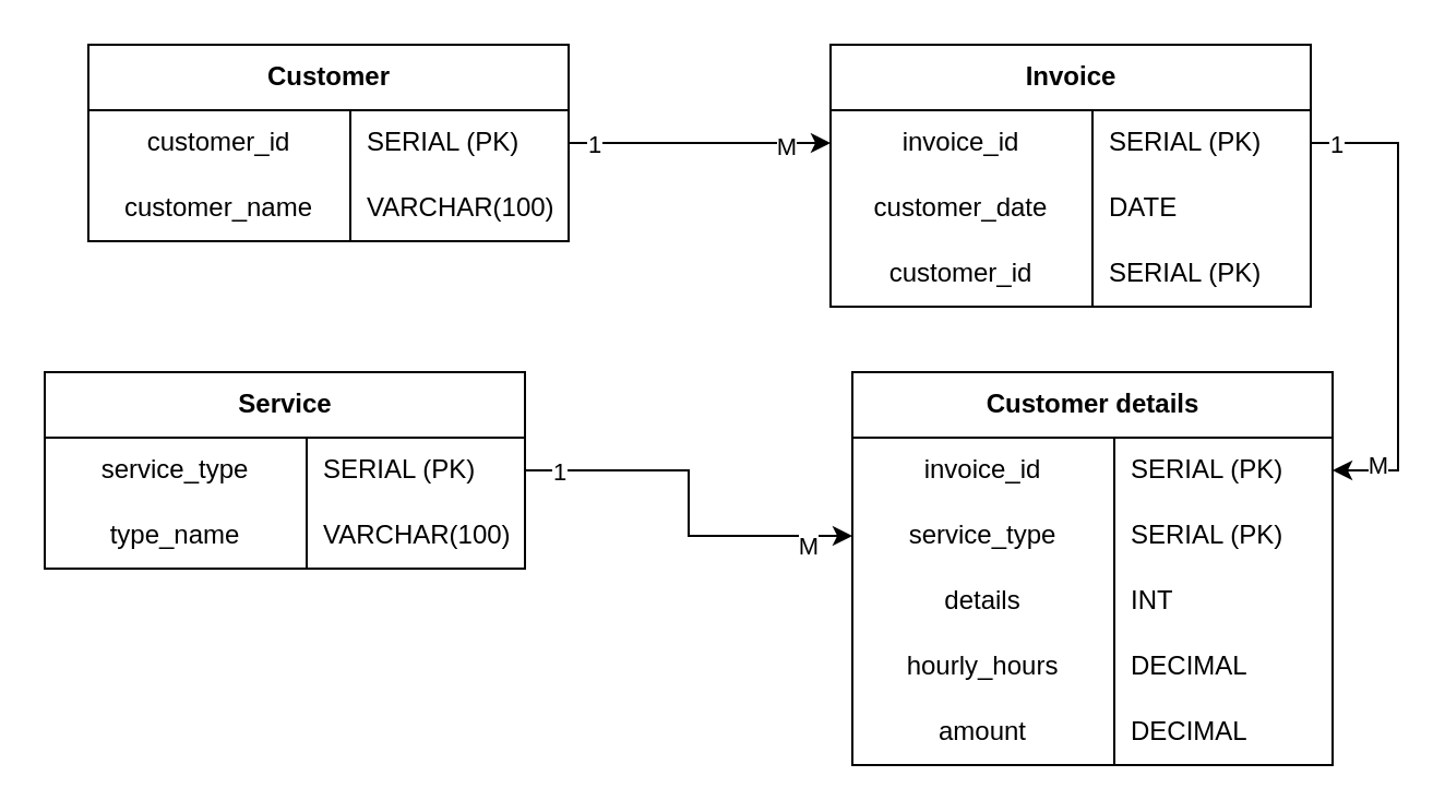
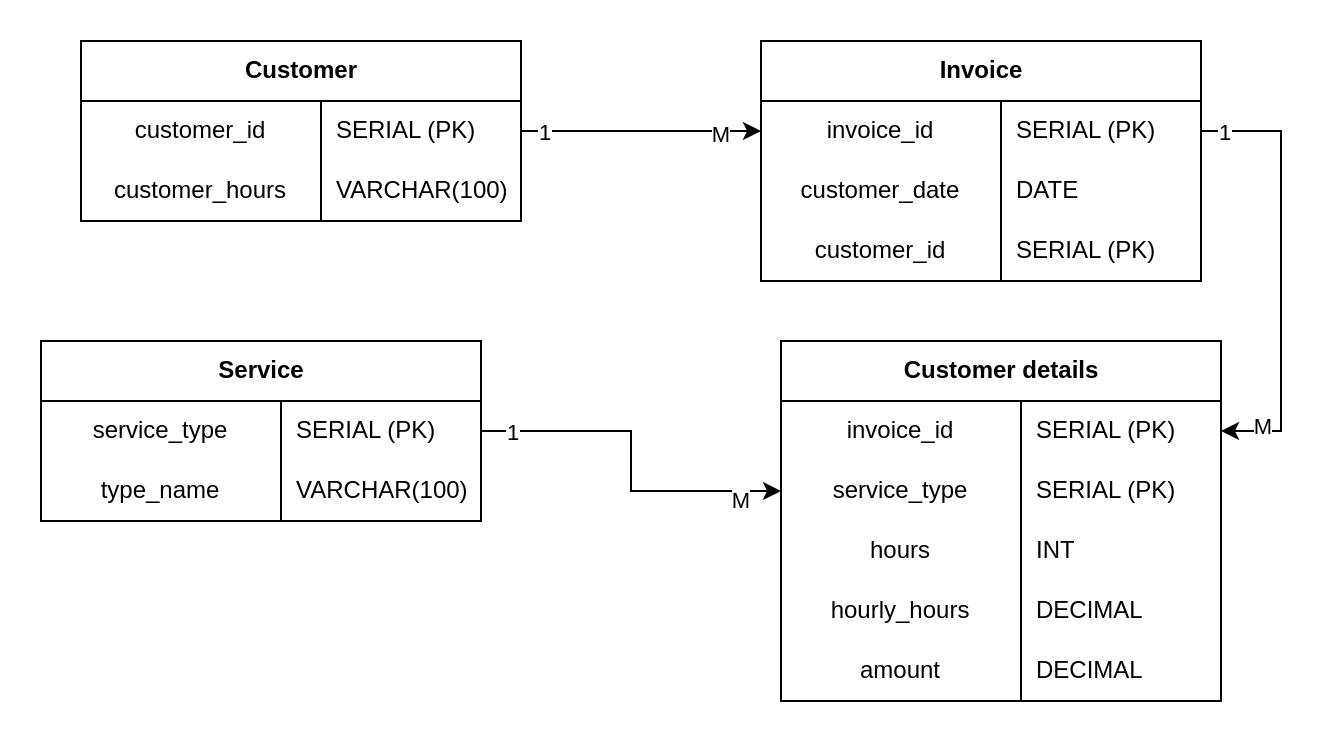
  <mxCell id="0" />
  <mxCell id="1" parent="0" />
  <mxCell id="2" value="Service" style="shape=table;startSize=30;container=1;collapsible=1;childLayout=tableLayout;fixedRows=1;rowLines=0;fontStyle=1;align=center;resizeLast=1;html=1;" vertex="1" parent="1"><mxGeometry x="20" y="170" width="220" height="90" as="geometry" /></mxCell>
  <mxCell id="3" value="" style="shape=tableRow;horizontal=0;startSize=0;swimlaneHead=0;swimlaneBody=0;fillColor=none;collapsible=0;dropTarget=0;points=[[0,0.5],[1,0.5]];portConstraint=eastwest;top=0;left=0;right=0;bottom=0;" vertex="1" parent="2"><mxGeometry y="30" width="220" height="30" as="geometry" /></mxCell>
  <mxCell id="4" value="&lt;div style=&quot;text-align: left;&quot;&gt;&lt;span style=&quot;text-wrap-mode: nowrap;&quot;&gt;service_type&lt;/span&gt;&lt;/div&gt;" style="shape=partialRectangle;connectable=0;fillColor=none;top=0;left=0;bottom=0;right=0;editable=1;overflow=hidden;whiteSpace=wrap;html=1;" vertex="1" parent="3"><mxGeometry width="120" height="30" as="geometry"><mxRectangle width="120" height="30" as="alternateBounds" /></mxGeometry></mxCell>
  <mxCell id="5" value="SERIAL (PK)" style="shape=partialRectangle;connectable=0;fillColor=none;top=0;left=0;bottom=0;right=0;align=left;spacingLeft=6;overflow=hidden;whiteSpace=wrap;html=1;" vertex="1" parent="3"><mxGeometry x="120" width="100" height="30" as="geometry"><mxRectangle width="100" height="30" as="alternateBounds" /></mxGeometry></mxCell>
  <mxCell id="6" value="" style="shape=tableRow;horizontal=0;startSize=0;swimlaneHead=0;swimlaneBody=0;fillColor=none;collapsible=0;dropTarget=0;points=[[0,0.5],[1,0.5]];portConstraint=eastwest;top=0;left=0;right=0;bottom=0;" vertex="1" parent="2"><mxGeometry y="60" width="220" height="30" as="geometry" /></mxCell>
  <mxCell id="7" value="&lt;span style=&quot;text-align: left;&quot;&gt;type_name&lt;/span&gt;" style="shape=partialRectangle;connectable=0;fillColor=none;top=0;left=0;bottom=0;right=0;editable=1;overflow=hidden;whiteSpace=wrap;html=1;" vertex="1" parent="6"><mxGeometry width="120" height="30" as="geometry"><mxRectangle width="120" height="30" as="alternateBounds" /></mxGeometry></mxCell>
  <mxCell id="8" value="VARCHAR(100)" style="shape=partialRectangle;connectable=0;fillColor=none;top=0;left=0;bottom=0;right=0;align=left;spacingLeft=6;overflow=hidden;whiteSpace=wrap;html=1;" vertex="1" parent="6"><mxGeometry x="120" width="100" height="30" as="geometry"><mxRectangle width="100" height="30" as="alternateBounds" /></mxGeometry></mxCell>
  <mxCell id="9" value="Customer" style="shape=table;startSize=30;container=1;collapsible=1;childLayout=tableLayout;fixedRows=1;rowLines=0;fontStyle=1;align=center;resizeLast=1;html=1;" vertex="1" parent="1"><mxGeometry x="40" y="20" width="220" height="90" as="geometry" /></mxCell>
  <mxCell id="10" value="" style="shape=tableRow;horizontal=0;startSize=0;swimlaneHead=0;swimlaneBody=0;fillColor=none;collapsible=0;dropTarget=0;points=[[0,0.5],[1,0.5]];portConstraint=eastwest;top=0;left=0;right=0;bottom=0;" vertex="1" parent="9"><mxGeometry y="30" width="220" height="30" as="geometry" /></mxCell>
  <mxCell id="11" value="&lt;div style=&quot;text-align: left;&quot;&gt;&lt;span style=&quot;text-wrap-mode: nowrap;&quot;&gt;customer_id&lt;/span&gt;&lt;/div&gt;" style="shape=partialRectangle;connectable=0;fillColor=none;top=0;left=0;bottom=0;right=0;editable=1;overflow=hidden;whiteSpace=wrap;html=1;" vertex="1" parent="10"><mxGeometry width="120" height="30" as="geometry"><mxRectangle width="120" height="30" as="alternateBounds" /></mxGeometry></mxCell>
  <mxCell id="12" value="SERIAL (PK)" style="shape=partialRectangle;connectable=0;fillColor=none;top=0;left=0;bottom=0;right=0;align=left;spacingLeft=6;overflow=hidden;whiteSpace=wrap;html=1;" vertex="1" parent="10"><mxGeometry x="120" width="100" height="30" as="geometry"><mxRectangle width="100" height="30" as="alternateBounds" /></mxGeometry></mxCell>
  <mxCell id="13" value="" style="shape=tableRow;horizontal=0;startSize=0;swimlaneHead=0;swimlaneBody=0;fillColor=none;collapsible=0;dropTarget=0;points=[[0,0.5],[1,0.5]];portConstraint=eastwest;top=0;left=0;right=0;bottom=0;" vertex="1" parent="9"><mxGeometry y="60" width="220" height="30" as="geometry" /></mxCell>
- <mxCell id="14" value="&lt;span style=&quot;text-align: left;&quot;&gt;customer_name&lt;/span&gt;" style="shape=partialRectangle;connectable=0;fillColor=none;top=0;left=0;bottom=0;right=0;editable=1;overflow=hidden;whiteSpace=wrap;html=1;" vertex="1" parent="13"><mxGeometry width="120" height="30" as="geometry"><mxRectangle width="120" height="30" as="alternateBounds" /></mxGeometry></mxCell>
+ <mxCell id="14" value="&lt;span style=&quot;text-align: left;&quot;&gt;customer_hours&lt;/span&gt;" style="shape=partialRectangle;connectable=0;fillColor=none;top=0;left=0;bottom=0;right=0;editable=1;overflow=hidden;whiteSpace=wrap;html=1;" vertex="1" parent="13"><mxGeometry width="120" height="30" as="geometry"><mxRectangle width="120" height="30" as="alternateBounds" /></mxGeometry></mxCell>
  <mxCell id="15" value="VARCHAR(100)" style="shape=partialRectangle;connectable=0;fillColor=none;top=0;left=0;bottom=0;right=0;align=left;spacingLeft=6;overflow=hidden;whiteSpace=wrap;html=1;" vertex="1" parent="13"><mxGeometry x="120" width="100" height="30" as="geometry"><mxRectangle width="100" height="30" as="alternateBounds" /></mxGeometry></mxCell>
  <mxCell id="16" value="Invoice" style="shape=table;startSize=30;container=1;collapsible=1;childLayout=tableLayout;fixedRows=1;rowLines=0;fontStyle=1;align=center;resizeLast=1;html=1;" vertex="1" parent="1"><mxGeometry x="380" y="20" width="220" height="120" as="geometry" /></mxCell>
  <mxCell id="17" value="" style="shape=tableRow;horizontal=0;startSize=0;swimlaneHead=0;swimlaneBody=0;fillColor=none;collapsible=0;dropTarget=0;points=[[0,0.5],[1,0.5]];portConstraint=eastwest;top=0;left=0;right=0;bottom=0;" vertex="1" parent="16"><mxGeometry y="30" width="220" height="30" as="geometry" /></mxCell>
  <mxCell id="18" value="&lt;div style=&quot;text-align: left;&quot;&gt;&lt;span style=&quot;text-wrap-mode: nowrap;&quot;&gt;invoice_id&lt;/span&gt;&lt;/div&gt;" style="shape=partialRectangle;connectable=0;fillColor=none;top=0;left=0;bottom=0;right=0;editable=1;overflow=hidden;whiteSpace=wrap;html=1;" vertex="1" parent="17"><mxGeometry width="120" height="30" as="geometry"><mxRectangle width="120" height="30" as="alternateBounds" /></mxGeometry></mxCell>
  <mxCell id="19" value="SERIAL (PK)" style="shape=partialRectangle;connectable=0;fillColor=none;top=0;left=0;bottom=0;right=0;align=left;spacingLeft=6;overflow=hidden;whiteSpace=wrap;html=1;" vertex="1" parent="17"><mxGeometry x="120" width="100" height="30" as="geometry"><mxRectangle width="100" height="30" as="alternateBounds" /></mxGeometry></mxCell>
  <mxCell id="20" value="" style="shape=tableRow;horizontal=0;startSize=0;swimlaneHead=0;swimlaneBody=0;fillColor=none;collapsible=0;dropTarget=0;points=[[0,0.5],[1,0.5]];portConstraint=eastwest;top=0;left=0;right=0;bottom=0;" vertex="1" parent="16"><mxGeometry y="60" width="220" height="30" as="geometry" /></mxCell>
  <mxCell id="21" value="&lt;span style=&quot;text-align: left;&quot;&gt;customer_date&lt;/span&gt;" style="shape=partialRectangle;connectable=0;fillColor=none;top=0;left=0;bottom=0;right=0;editable=1;overflow=hidden;whiteSpace=wrap;html=1;" vertex="1" parent="20"><mxGeometry width="120" height="30" as="geometry"><mxRectangle width="120" height="30" as="alternateBounds" /></mxGeometry></mxCell>
  <mxCell id="22" value="DATE" style="shape=partialRectangle;connectable=0;fillColor=none;top=0;left=0;bottom=0;right=0;align=left;spacingLeft=6;overflow=hidden;whiteSpace=wrap;html=1;" vertex="1" parent="20"><mxGeometry x="120" width="100" height="30" as="geometry"><mxRectangle width="100" height="30" as="alternateBounds" /></mxGeometry></mxCell>
  <mxCell id="23" value="" style="shape=tableRow;horizontal=0;startSize=0;swimlaneHead=0;swimlaneBody=0;fillColor=none;collapsible=0;dropTarget=0;points=[[0,0.5],[1,0.5]];portConstraint=eastwest;top=0;left=0;right=0;bottom=0;" vertex="1" parent="16"><mxGeometry y="90" width="220" height="30" as="geometry" /></mxCell>
  <mxCell id="24" value="customer_id" style="shape=partialRectangle;connectable=0;fillColor=none;top=0;left=0;bottom=0;right=0;editable=1;overflow=hidden;whiteSpace=wrap;html=1;" vertex="1" parent="23"><mxGeometry width="120" height="30" as="geometry"><mxRectangle width="120" height="30" as="alternateBounds" /></mxGeometry></mxCell>
  <mxCell id="25" value="SERIAL (PK)" style="shape=partialRectangle;connectable=0;fillColor=none;top=0;left=0;bottom=0;right=0;align=left;spacingLeft=6;overflow=hidden;whiteSpace=wrap;html=1;" vertex="1" parent="23"><mxGeometry x="120" width="100" height="30" as="geometry"><mxRectangle width="100" height="30" as="alternateBounds" /></mxGeometry></mxCell>
  <mxCell id="26" value="Customer details" style="shape=table;startSize=30;container=1;collapsible=1;childLayout=tableLayout;fixedRows=1;rowLines=0;fontStyle=1;align=center;resizeLast=1;html=1;" vertex="1" parent="1"><mxGeometry x="390" y="170" width="220" height="180" as="geometry" /></mxCell>
  <mxCell id="27" value="" style="shape=tableRow;horizontal=0;startSize=0;swimlaneHead=0;swimlaneBody=0;fillColor=none;collapsible=0;dropTarget=0;points=[[0,0.5],[1,0.5]];portConstraint=eastwest;top=0;left=0;right=0;bottom=0;" vertex="1" parent="26"><mxGeometry y="30" width="220" height="30" as="geometry" /></mxCell>
  <mxCell id="28" value="&lt;div style=&quot;text-align: left;&quot;&gt;&lt;span style=&quot;text-wrap-mode: nowrap;&quot;&gt;invoice_id&lt;/span&gt;&lt;/div&gt;" style="shape=partialRectangle;connectable=0;fillColor=none;top=0;left=0;bottom=0;right=0;editable=1;overflow=hidden;whiteSpace=wrap;html=1;" vertex="1" parent="27"><mxGeometry width="120" height="30" as="geometry"><mxRectangle width="120" height="30" as="alternateBounds" /></mxGeometry></mxCell>
  <mxCell id="29" value="SERIAL (PK)" style="shape=partialRectangle;connectable=0;fillColor=none;top=0;left=0;bottom=0;right=0;align=left;spacingLeft=6;overflow=hidden;whiteSpace=wrap;html=1;" vertex="1" parent="27"><mxGeometry x="120" width="100" height="30" as="geometry"><mxRectangle width="100" height="30" as="alternateBounds" /></mxGeometry></mxCell>
  <mxCell id="30" value="" style="shape=tableRow;horizontal=0;startSize=0;swimlaneHead=0;swimlaneBody=0;fillColor=none;collapsible=0;dropTarget=0;points=[[0,0.5],[1,0.5]];portConstraint=eastwest;top=0;left=0;right=0;bottom=0;" vertex="1" parent="26"><mxGeometry y="60" width="220" height="30" as="geometry" /></mxCell>
  <mxCell id="31" value="service_type" style="shape=partialRectangle;connectable=0;fillColor=none;top=0;left=0;bottom=0;right=0;editable=1;overflow=hidden;whiteSpace=wrap;html=1;" vertex="1" parent="30"><mxGeometry width="120" height="30" as="geometry"><mxRectangle width="120" height="30" as="alternateBounds" /></mxGeometry></mxCell>
  <mxCell id="32" value="SERIAL (PK)" style="shape=partialRectangle;connectable=0;fillColor=none;top=0;left=0;bottom=0;right=0;align=left;spacingLeft=6;overflow=hidden;whiteSpace=wrap;html=1;" vertex="1" parent="30"><mxGeometry x="120" width="100" height="30" as="geometry"><mxRectangle width="100" height="30" as="alternateBounds" /></mxGeometry></mxCell>
  <mxCell id="33" value="" style="shape=tableRow;horizontal=0;startSize=0;swimlaneHead=0;swimlaneBody=0;fillColor=none;collapsible=0;dropTarget=0;points=[[0,0.5],[1,0.5]];portConstraint=eastwest;top=0;left=0;right=0;bottom=0;" vertex="1" parent="26"><mxGeometry y="90" width="220" height="30" as="geometry" /></mxCell>
- <mxCell id="34" value="details" style="shape=partialRectangle;connectable=0;fillColor=none;top=0;left=0;bottom=0;right=0;editable=1;overflow=hidden;whiteSpace=wrap;html=1;" vertex="1" parent="33"><mxGeometry width="120" height="30" as="geometry"><mxRectangle width="120" height="30" as="alternateBounds" /></mxGeometry></mxCell>
+ <mxCell id="34" value="hours" style="shape=partialRectangle;connectable=0;fillColor=none;top=0;left=0;bottom=0;right=0;editable=1;overflow=hidden;whiteSpace=wrap;html=1;" vertex="1" parent="33"><mxGeometry width="120" height="30" as="geometry"><mxRectangle width="120" height="30" as="alternateBounds" /></mxGeometry></mxCell>
  <mxCell id="35" value="INT" style="shape=partialRectangle;connectable=0;fillColor=none;top=0;left=0;bottom=0;right=0;align=left;spacingLeft=6;overflow=hidden;whiteSpace=wrap;html=1;" vertex="1" parent="33"><mxGeometry x="120" width="100" height="30" as="geometry"><mxRectangle width="100" height="30" as="alternateBounds" /></mxGeometry></mxCell>
  <mxCell id="36" value="" style="shape=tableRow;horizontal=0;startSize=0;swimlaneHead=0;swimlaneBody=0;fillColor=none;collapsible=0;dropTarget=0;points=[[0,0.5],[1,0.5]];portConstraint=eastwest;top=0;left=0;right=0;bottom=0;" vertex="1" parent="26"><mxGeometry y="120" width="220" height="30" as="geometry" /></mxCell>
  <mxCell id="37" value="hourly_hours" style="shape=partialRectangle;connectable=0;fillColor=none;top=0;left=0;bottom=0;right=0;editable=1;overflow=hidden;whiteSpace=wrap;html=1;" vertex="1" parent="36"><mxGeometry width="120" height="30" as="geometry"><mxRectangle width="120" height="30" as="alternateBounds" /></mxGeometry></mxCell>
  <mxCell id="38" value="DECIMAL" style="shape=partialRectangle;connectable=0;fillColor=none;top=0;left=0;bottom=0;right=0;align=left;spacingLeft=6;overflow=hidden;whiteSpace=wrap;html=1;" vertex="1" parent="36"><mxGeometry x="120" width="100" height="30" as="geometry"><mxRectangle width="100" height="30" as="alternateBounds" /></mxGeometry></mxCell>
  <mxCell id="39" value="" style="shape=tableRow;horizontal=0;startSize=0;swimlaneHead=0;swimlaneBody=0;fillColor=none;collapsible=0;dropTarget=0;points=[[0,0.5],[1,0.5]];portConstraint=eastwest;top=0;left=0;right=0;bottom=0;" vertex="1" parent="26"><mxGeometry y="150" width="220" height="30" as="geometry" /></mxCell>
  <mxCell id="40" value="amount" style="shape=partialRectangle;connectable=0;fillColor=none;top=0;left=0;bottom=0;right=0;editable=1;overflow=hidden;whiteSpace=wrap;html=1;" vertex="1" parent="39"><mxGeometry width="120" height="30" as="geometry"><mxRectangle width="120" height="30" as="alternateBounds" /></mxGeometry></mxCell>
  <mxCell id="41" value="DECIMAL" style="shape=partialRectangle;connectable=0;fillColor=none;top=0;left=0;bottom=0;right=0;align=left;spacingLeft=6;overflow=hidden;whiteSpace=wrap;html=1;" vertex="1" parent="39"><mxGeometry x="120" width="100" height="30" as="geometry"><mxRectangle width="100" height="30" as="alternateBounds" /></mxGeometry></mxCell>
  <mxCell id="42" style="edgeStyle=orthogonalEdgeStyle;rounded=0;orthogonalLoop=1;jettySize=auto;html=1;exitX=1;exitY=0.5;exitDx=0;exitDy=0;entryX=0;entryY=0.5;entryDx=0;entryDy=0;" edge="1" parent="1" source="10" target="17"><mxGeometry relative="1" as="geometry" /></mxCell>
  <mxCell id="43" value="1" style="edgeLabel;html=1;align=center;verticalAlign=middle;resizable=0;points=[];" vertex="1" connectable="0" parent="42"><mxGeometry x="-0.824" relative="1" as="geometry"><mxPoint as="offset" /></mxGeometry></mxCell>
  <mxCell id="44" value="M" style="edgeLabel;html=1;align=center;verticalAlign=middle;resizable=0;points=[];" vertex="1" connectable="0" parent="42"><mxGeometry x="0.651" y="-1" relative="1" as="geometry"><mxPoint as="offset" /></mxGeometry></mxCell>
  <mxCell id="45" style="edgeStyle=orthogonalEdgeStyle;rounded=0;orthogonalLoop=1;jettySize=auto;html=1;exitX=1;exitY=0.5;exitDx=0;exitDy=0;entryX=1;entryY=0.5;entryDx=0;entryDy=0;" edge="1" parent="1" source="17" target="27"><mxGeometry relative="1" as="geometry"><Array as="points"><mxPoint x="640" y="65" /><mxPoint x="640" y="215" /></Array></mxGeometry></mxCell>
  <mxCell id="46" value="1" style="edgeLabel;html=1;align=center;verticalAlign=middle;resizable=0;points=[];" vertex="1" connectable="0" parent="45"><mxGeometry x="-0.912" relative="1" as="geometry"><mxPoint x="1" as="offset" /></mxGeometry></mxCell>
  <mxCell id="47" value="M" style="edgeLabel;html=1;align=center;verticalAlign=middle;resizable=0;points=[];" vertex="1" connectable="0" parent="45"><mxGeometry x="0.889" y="-3" relative="1" as="geometry"><mxPoint x="8" as="offset" /></mxGeometry></mxCell>
  <mxCell id="48" style="edgeStyle=orthogonalEdgeStyle;rounded=0;orthogonalLoop=1;jettySize=auto;html=1;exitX=1;exitY=0.5;exitDx=0;exitDy=0;entryX=0;entryY=0.5;entryDx=0;entryDy=0;" edge="1" parent="1" source="3" target="30"><mxGeometry relative="1" as="geometry" /></mxCell>
  <mxCell id="49" value="1" style="edgeLabel;html=1;align=center;verticalAlign=middle;resizable=0;points=[];" vertex="1" connectable="0" parent="48"><mxGeometry x="-0.829" relative="1" as="geometry"><mxPoint as="offset" /></mxGeometry></mxCell>
  <mxCell id="50" value="M" style="edgeLabel;html=1;align=center;verticalAlign=middle;resizable=0;points=[];" vertex="1" connectable="0" parent="48"><mxGeometry x="0.77" y="-4" relative="1" as="geometry"><mxPoint as="offset" /></mxGeometry></mxCell>
